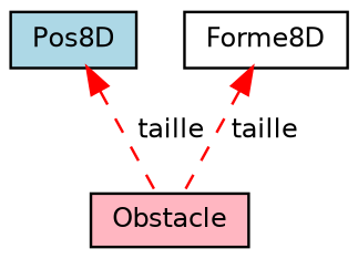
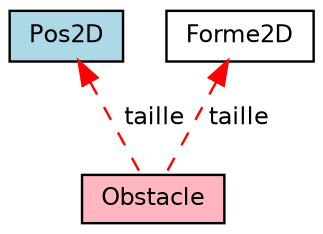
  digraph {
    node [color=black fontname=Helvetica fontsize=10 shape=record style=filled]
    edge [color=red dir=back fontname=Helvetica fontsize=10 labelfontname=Helvetica labelfontsize=10 style=dashed]
    n1 [fillcolor=lightpink fontcolor=black height=0.2 label=Obstacle width=0.4]
-   n2 [fillcolor=lightblue height=0.2 label=Pos8D width=0.4]
-   n3 [fillcolor=white height=0.2 label=Forme8D width=0.4]
+   n2 [fillcolor=lightblue height=0.2 label=Pos2D width=0.4]
+   n3 [fillcolor=white height=0.2 label=Forme2D width=0.4]
    n2 -> n1 [label=" taille"]
    n3 -> n1 [label=" taille"]
  }
